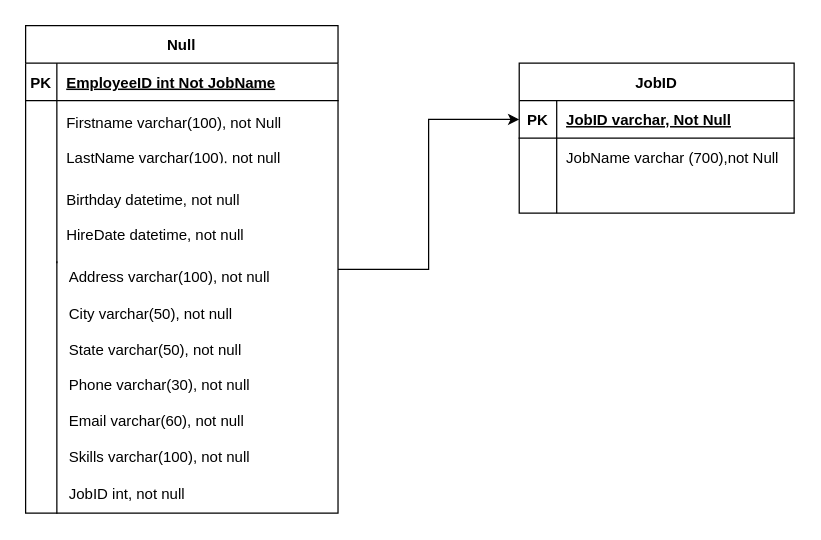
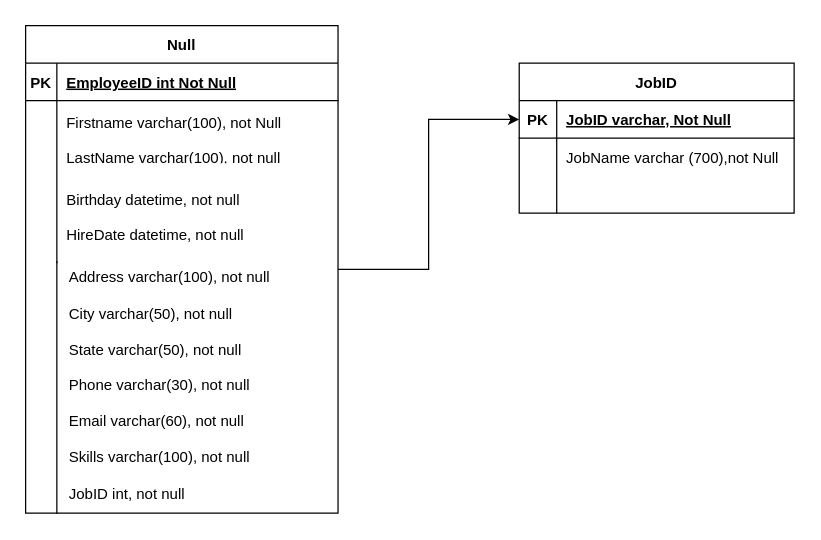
  <mxCell id="0" />
  <mxCell id="1" parent="0" />
  <mxCell id="2" style="edgeStyle=orthogonalEdgeStyle;rounded=0;orthogonalLoop=1;jettySize=auto;html=1;fontFamily=Helvetica;fontSize=12;fontColor=default;entryX=0;entryY=0.5;entryDx=0;entryDy=0;" edge="1" parent="1" source="3" target="18"><mxGeometry relative="1" as="geometry"><mxPoint x="385" y="110" as="targetPoint" /></mxGeometry></mxCell>
  <mxCell id="3" value="Null" style="shape=table;startSize=30;container=1;collapsible=1;childLayout=tableLayout;fixedRows=1;rowLines=0;fontStyle=1;align=center;resizeLast=1;" vertex="1" parent="1"><mxGeometry x="20" y="20" width="250" height="390" as="geometry"><mxRectangle x="190" y="160" width="100" height="30" as="alternateBounds" /></mxGeometry></mxCell>
  <mxCell id="4" value="" style="shape=tableRow;horizontal=0;startSize=0;swimlaneHead=0;swimlaneBody=0;fillColor=none;collapsible=0;dropTarget=0;points=[[0,0.5],[1,0.5]];portConstraint=eastwest;top=0;left=0;right=0;bottom=1;" vertex="1" parent="3"><mxGeometry y="30" width="250" height="30" as="geometry" /></mxCell>
  <mxCell id="5" value="PK" style="shape=partialRectangle;connectable=0;fillColor=none;top=0;left=0;bottom=0;right=0;fontStyle=1;overflow=hidden;" vertex="1" parent="4"><mxGeometry width="25" height="30" as="geometry"><mxRectangle width="25" height="30" as="alternateBounds" /></mxGeometry></mxCell>
- <mxCell id="6" value="EmployeeID int Not JobName" style="shape=partialRectangle;connectable=0;fillColor=none;top=0;left=0;bottom=0;right=0;align=left;spacingLeft=6;fontStyle=5;overflow=hidden;" vertex="1" parent="4"><mxGeometry x="25" width="225" height="30" as="geometry"><mxRectangle width="225" height="30" as="alternateBounds" /></mxGeometry></mxCell>
+ <mxCell id="6" value="EmployeeID int Not Null" style="shape=partialRectangle;connectable=0;fillColor=none;top=0;left=0;bottom=0;right=0;align=left;spacingLeft=6;fontStyle=5;overflow=hidden;" vertex="1" parent="4"><mxGeometry x="25" width="225" height="30" as="geometry"><mxRectangle width="225" height="30" as="alternateBounds" /></mxGeometry></mxCell>
  <mxCell id="7" value="" style="shape=tableRow;horizontal=0;startSize=0;swimlaneHead=0;swimlaneBody=0;fillColor=none;collapsible=0;dropTarget=0;points=[[0,0.5],[1,0.5]];portConstraint=eastwest;top=0;left=0;right=0;bottom=0;" vertex="1" parent="3"><mxGeometry y="60" width="250" height="50" as="geometry" /></mxCell>
  <mxCell id="8" value="" style="shape=partialRectangle;connectable=0;fillColor=none;top=0;left=0;bottom=0;right=0;editable=1;overflow=hidden;" vertex="1" parent="7"><mxGeometry width="25" height="50" as="geometry"><mxRectangle width="25" height="50" as="alternateBounds" /></mxGeometry></mxCell>
  <mxCell id="9" value="Firstname varchar(100), not Null&#10;&#10;LastName varchar(100), not null&#10;" style="shape=partialRectangle;connectable=0;fillColor=none;top=0;left=0;bottom=0;right=0;align=left;spacingLeft=6;overflow=hidden;spacingTop=9;spacing=2;" vertex="1" parent="7"><mxGeometry x="25" width="225" height="50" as="geometry"><mxRectangle width="225" height="50" as="alternateBounds" /></mxGeometry></mxCell>
  <mxCell id="10" value="" style="shape=tableRow;horizontal=0;startSize=0;swimlaneHead=0;swimlaneBody=0;fillColor=none;collapsible=0;dropTarget=0;points=[[0,0.5],[1,0.5]];portConstraint=eastwest;top=0;left=0;right=0;bottom=0;" vertex="1" parent="3"><mxGeometry y="110" width="250" height="20" as="geometry" /></mxCell>
  <mxCell id="11" value="" style="shape=partialRectangle;connectable=0;fillColor=none;top=0;left=0;bottom=0;right=0;editable=1;overflow=hidden;" vertex="1" parent="10"><mxGeometry width="25" height="20" as="geometry"><mxRectangle width="25" height="20" as="alternateBounds" /></mxGeometry></mxCell>
  <mxCell id="12" value="" style="shape=partialRectangle;connectable=0;fillColor=none;top=0;left=0;bottom=0;right=0;align=left;spacingLeft=6;overflow=hidden;" vertex="1" parent="10"><mxGeometry x="25" width="225" height="20" as="geometry"><mxRectangle width="225" height="20" as="alternateBounds" /></mxGeometry></mxCell>
  <mxCell id="13" value="" style="shape=tableRow;horizontal=0;startSize=0;swimlaneHead=0;swimlaneBody=0;fillColor=none;collapsible=0;dropTarget=0;points=[[0,0.5],[1,0.5]];portConstraint=eastwest;top=0;left=0;right=0;bottom=0;" vertex="1" parent="3"><mxGeometry y="130" width="250" height="60" as="geometry" /></mxCell>
  <mxCell id="14" value="" style="shape=partialRectangle;connectable=0;fillColor=none;top=0;left=0;bottom=0;right=0;editable=1;overflow=hidden;" vertex="1" parent="13"><mxGeometry width="25" height="60" as="geometry"><mxRectangle width="25" height="60" as="alternateBounds" /></mxGeometry></mxCell>
  <mxCell id="15" value="Birthday datetime, not null&#10;&#10;HireDate datetime, not null&#10;" style="shape=partialRectangle;connectable=0;fillColor=none;top=0;left=0;bottom=0;right=0;align=left;spacingLeft=6;overflow=hidden;" vertex="1" parent="13"><mxGeometry x="25" width="225" height="60" as="geometry"><mxRectangle width="225" height="60" as="alternateBounds" /></mxGeometry></mxCell>
  <mxCell id="16" value="Address varchar(100), not null&#10;&#10;City varchar(50), not null&#10;&#10;State varchar(50), not null&#10;&#10;Phone varchar(30), not null&#10;&#10;Email varchar(60), not null&#10;&#10;Skills varchar(100), not null&#10;&#10;JobID int, not null&#10;&#10;" style="shape=partialRectangle;connectable=0;fillColor=none;top=0;left=1;bottom=0;right=0;align=left;spacingLeft=6;overflow=hidden;verticalAlign=bottom;labelBackgroundColor=none;labelBorderColor=none;fontColor=default;whiteSpace=wrap;spacingTop=2;spacing=4;" vertex="1" parent="1"><mxGeometry x="45" y="209" width="230" height="201" as="geometry"><mxRectangle width="230" height="30" as="alternateBounds" /></mxGeometry></mxCell>
  <mxCell id="17" value="JobID" style="shape=table;startSize=30;container=1;collapsible=1;childLayout=tableLayout;fixedRows=1;rowLines=0;fontStyle=1;align=center;resizeLast=1;strokeColor=default;fontFamily=Helvetica;fontSize=12;fontColor=default;fillColor=none;" vertex="1" parent="1"><mxGeometry x="415" y="50" width="220" height="120" as="geometry" /></mxCell>
  <mxCell id="18" value="" style="shape=tableRow;horizontal=0;startSize=0;swimlaneHead=0;swimlaneBody=0;fillColor=none;collapsible=0;dropTarget=0;points=[[0,0.5],[1,0.5]];portConstraint=eastwest;top=0;left=0;right=0;bottom=1;strokeColor=default;fontFamily=Helvetica;fontSize=12;fontColor=default;" vertex="1" parent="17"><mxGeometry y="30" width="220" height="30" as="geometry" /></mxCell>
  <mxCell id="19" value="PK" style="shape=partialRectangle;connectable=0;fillColor=none;top=0;left=0;bottom=0;right=0;fontStyle=1;overflow=hidden;strokeColor=default;fontFamily=Helvetica;fontSize=12;fontColor=default;" vertex="1" parent="18"><mxGeometry width="30" height="30" as="geometry"><mxRectangle width="30" height="30" as="alternateBounds" /></mxGeometry></mxCell>
  <mxCell id="20" value="JobID varchar, Not Null" style="shape=partialRectangle;connectable=0;fillColor=none;top=0;left=0;bottom=0;right=0;align=left;spacingLeft=6;fontStyle=5;overflow=hidden;strokeColor=default;fontFamily=Helvetica;fontSize=12;fontColor=default;" vertex="1" parent="18"><mxGeometry x="30" width="190" height="30" as="geometry"><mxRectangle width="190" height="30" as="alternateBounds" /></mxGeometry></mxCell>
  <mxCell id="21" value="" style="shape=tableRow;horizontal=0;startSize=0;swimlaneHead=0;swimlaneBody=0;fillColor=none;collapsible=0;dropTarget=0;points=[[0,0.5],[1,0.5]];portConstraint=eastwest;top=0;left=0;right=0;bottom=0;strokeColor=default;fontFamily=Helvetica;fontSize=12;fontColor=default;" vertex="1" parent="17"><mxGeometry y="60" width="220" height="30" as="geometry" /></mxCell>
  <mxCell id="22" value="" style="shape=partialRectangle;connectable=0;fillColor=none;top=0;left=0;bottom=0;right=0;editable=1;overflow=hidden;strokeColor=default;fontFamily=Helvetica;fontSize=12;fontColor=default;" vertex="1" parent="21"><mxGeometry width="30" height="30" as="geometry"><mxRectangle width="30" height="30" as="alternateBounds" /></mxGeometry></mxCell>
  <mxCell id="23" value="JobName varchar (700),not Null" style="shape=partialRectangle;connectable=0;fillColor=none;top=0;left=0;bottom=0;right=0;align=left;spacingLeft=6;overflow=hidden;strokeColor=default;fontFamily=Helvetica;fontSize=12;fontColor=default;" vertex="1" parent="21"><mxGeometry x="30" width="190" height="30" as="geometry"><mxRectangle width="190" height="30" as="alternateBounds" /></mxGeometry></mxCell>
  <mxCell id="24" value="" style="shape=tableRow;horizontal=0;startSize=0;swimlaneHead=0;swimlaneBody=0;fillColor=none;collapsible=0;dropTarget=0;points=[[0,0.5],[1,0.5]];portConstraint=eastwest;top=0;left=0;right=0;bottom=0;strokeColor=default;fontFamily=Helvetica;fontSize=12;fontColor=default;" vertex="1" parent="17"><mxGeometry y="90" width="220" height="30" as="geometry" /></mxCell>
  <mxCell id="25" value="" style="shape=partialRectangle;connectable=0;fillColor=none;top=0;left=0;bottom=0;right=0;editable=1;overflow=hidden;strokeColor=default;fontFamily=Helvetica;fontSize=12;fontColor=default;" vertex="1" parent="24"><mxGeometry width="30" height="30" as="geometry"><mxRectangle width="30" height="30" as="alternateBounds" /></mxGeometry></mxCell>
  <mxCell id="26" value="" style="shape=partialRectangle;connectable=0;fillColor=none;top=0;left=0;bottom=0;right=0;align=left;spacingLeft=6;overflow=hidden;strokeColor=default;fontFamily=Helvetica;fontSize=12;fontColor=default;" vertex="1" parent="24"><mxGeometry x="30" width="190" height="30" as="geometry"><mxRectangle width="190" height="30" as="alternateBounds" /></mxGeometry></mxCell>
